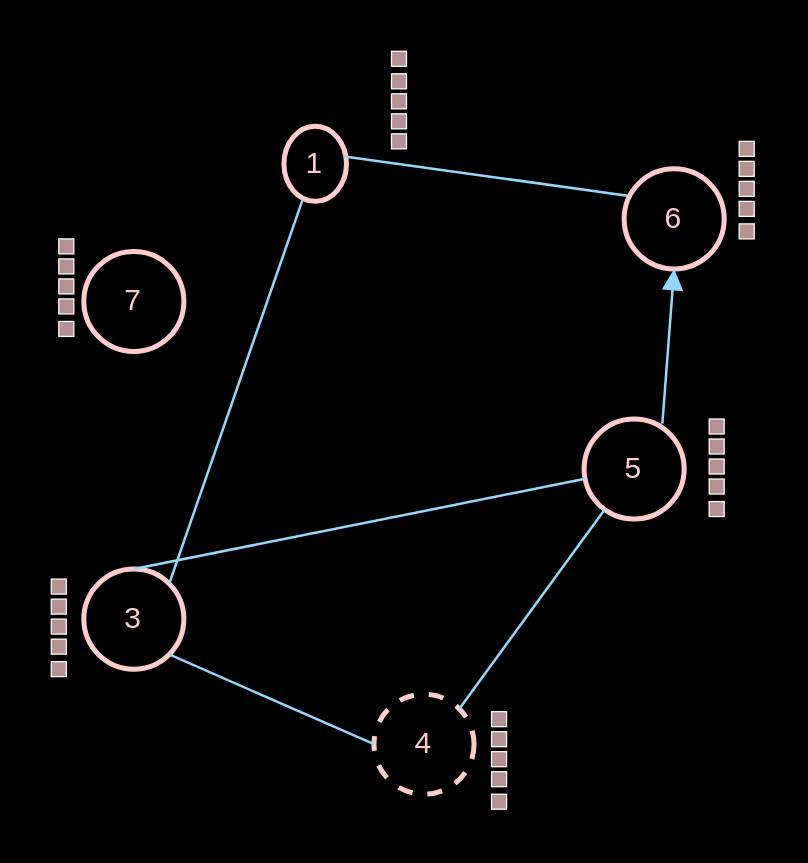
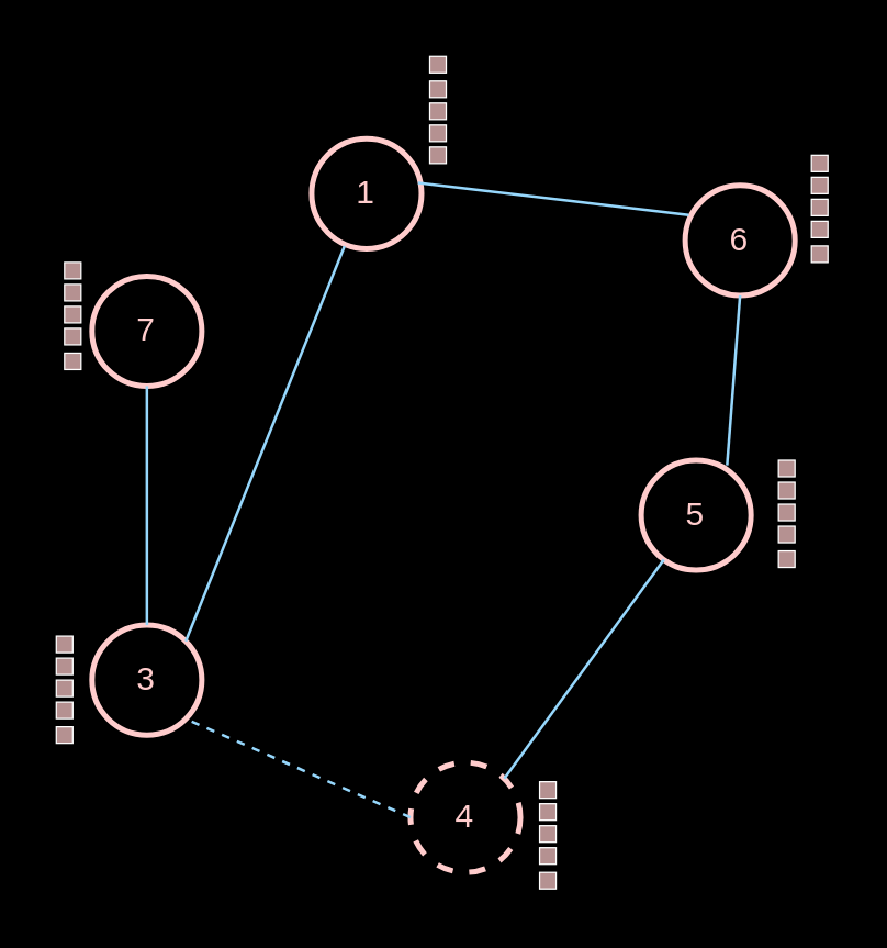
  <mxCell id="0" />
  <mxCell id="1" parent="0" />
  <mxCell id="2" value="7" style="ellipse;whiteSpace=wrap;html=1;aspect=fixed;strokeWidth=2;fillColor=#000000;fontColor=#FFCCCC;strokeColor=#FFCCCC;" vertex="1" parent="1"><mxGeometry x="33" y="100" width="40" height="40" as="geometry" /></mxCell>
  <mxCell id="3" value="3" style="ellipse;whiteSpace=wrap;html=1;aspect=fixed;strokeWidth=2;fillColor=#000000;fontColor=#FFCCCC;strokeColor=#FFCCCC;" vertex="1" parent="1"><mxGeometry x="33" y="227" width="40" height="40" as="geometry" /></mxCell>
  <mxCell id="4" value="6" style="ellipse;whiteSpace=wrap;html=1;aspect=fixed;strokeWidth=2;fillColor=#000000;fontColor=#FFCCCC;strokeColor=#FFCCCC;" vertex="1" parent="1"><mxGeometry x="249" y="67" width="40" height="40" as="geometry" /></mxCell>
  <mxCell id="5" value="5" style="ellipse;whiteSpace=wrap;html=1;aspect=fixed;strokeWidth=2;fillColor=#000000;fontColor=#FFCCCC;strokeColor=#FFCCCC;" vertex="1" parent="1"><mxGeometry x="233" y="167" width="40" height="40" as="geometry" /></mxCell>
  <mxCell id="6" value="4" style="ellipse;whiteSpace=wrap;html=1;aspect=fixed;strokeWidth=2;fillColor=#000000;fontColor=#FFCCCC;strokeColor=#FFCCCC;dashed=1;" vertex="1" parent="1"><mxGeometry x="149" y="277" width="40" height="40" as="geometry" /></mxCell>
- <mxCell id="7" value="1" style="ellipse;whiteSpace=wrap;html=1;aspect=fixed;strokeWidth=2;fillColor=#000000;fontColor=#FFCCCC;strokeColor=#FFCCCC;" vertex="1" parent="1"><mxGeometry x="113" y="50" width="25" height="30" as="geometry" /></mxCell>
+ <mxCell id="7" value="1" style="ellipse;whiteSpace=wrap;html=1;aspect=fixed;strokeWidth=2;fillColor=#000000;fontColor=#FFCCCC;strokeColor=#FFCCCC;" vertex="1" parent="1"><mxGeometry x="113" y="50" width="40" height="40" as="geometry" /></mxCell>
  <mxCell id="8" value="" style="endArrow=none;html=1;rounded=0;exitX=1;exitY=0;exitDx=0;exitDy=0;strokeColor=#96D7FC;" edge="1" parent="1" source="6" target="5"><mxGeometry width="50" height="50" relative="1" as="geometry"><mxPoint x="174" y="272" as="sourcePoint" /><mxPoint x="224" y="222" as="targetPoint" /></mxGeometry></mxCell>
- <mxCell id="9" value="" style="endArrow=block;html=1;rounded=0;exitX=0.782;exitY=0.047;exitDx=0;exitDy=0;strokeColor=#96D7FC;entryX=0.5;entryY=1;entryDx=0;entryDy=0;exitPerimeter=0;" edge="1" parent="1" source="5" target="4"><mxGeometry width="50" height="50" relative="1" as="geometry"><mxPoint x="253" y="167" as="sourcePoint" /><mxPoint x="317" y="77" as="targetPoint" /></mxGeometry></mxCell>
- <mxCell id="10" value="" style="endArrow=none;html=1;rounded=0;exitX=0;exitY=0.5;exitDx=0;exitDy=0;entryX=1;entryY=1;entryDx=0;entryDy=0;strokeColor=#96D7FC;" edge="1" parent="1" source="6" target="3"><mxGeometry width="50" height="50" relative="1" as="geometry"><mxPoint x="174" y="272" as="sourcePoint" /><mxPoint x="224" y="222" as="targetPoint" /></mxGeometry></mxCell>
- <mxCell id="11" value="" style="endArrow=none;html=1;rounded=0;exitX=0.5;exitY=0;exitDx=0;exitDy=0;strokeColor=#96D7FC;" edge="1" parent="1" source="3" target="5"><mxGeometry width="50" height="50" relative="1" as="geometry"><mxPoint x="158" y="261" as="sourcePoint" /><mxPoint x="208" y="211" as="targetPoint" /></mxGeometry></mxCell>
+ <mxCell id="9" value="" style="endArrow=none;html=1;rounded=0;exitX=0.782;exitY=0.047;exitDx=0;exitDy=0;strokeColor=#96D7FC;entryX=0.5;entryY=1;entryDx=0;entryDy=0;exitPerimeter=0;" edge="1" parent="1" source="5" target="4"><mxGeometry width="50" height="50" relative="1" as="geometry"><mxPoint x="253" y="167" as="sourcePoint" /><mxPoint x="317" y="77" as="targetPoint" /></mxGeometry></mxCell>
+ <mxCell id="10" value="" style="endArrow=none;html=1;rounded=0;exitX=0;exitY=0.5;exitDx=0;exitDy=0;entryX=1;entryY=1;entryDx=0;entryDy=0;strokeColor=#96D7FC;dashed=1;" edge="1" parent="1" source="6" target="3"><mxGeometry width="50" height="50" relative="1" as="geometry"><mxPoint x="174" y="272" as="sourcePoint" /><mxPoint x="224" y="222" as="targetPoint" /></mxGeometry></mxCell>
+ <mxCell id="11" value="" style="endArrow=none;html=1;rounded=0;exitX=0.5;exitY=0;exitDx=0;exitDy=0;entryX=0.5;entryY=1;entryDx=0;entryDy=0;strokeColor=#96D7FC;" edge="1" parent="1" source="3" target="2"><mxGeometry width="50" height="50" relative="1" as="geometry"><mxPoint x="158" y="261" as="sourcePoint" /><mxPoint x="208" y="211" as="targetPoint" /></mxGeometry></mxCell>
  <mxCell id="12" value="" style="endArrow=none;html=1;rounded=0;exitX=1;exitY=0;exitDx=0;exitDy=0;entryX=0.299;entryY=0.977;entryDx=0;entryDy=0;entryPerimeter=0;strokeColor=#96D7FC;" edge="1" parent="1" source="3" target="7"><mxGeometry width="50" height="50" relative="1" as="geometry"><mxPoint x="158" y="261" as="sourcePoint" /><mxPoint x="208" y="211" as="targetPoint" /></mxGeometry></mxCell>
  <mxCell id="13" value="" style="endArrow=none;html=1;rounded=0;entryX=0.033;entryY=0.268;entryDx=0;entryDy=0;entryPerimeter=0;exitX=0.968;exitY=0.402;exitDx=0;exitDy=0;exitPerimeter=0;strokeColor=#96D7FC;" edge="1" parent="1" source="7" target="4"><mxGeometry width="50" height="50" relative="1" as="geometry"><mxPoint x="158" y="207" as="sourcePoint" /><mxPoint x="208" y="157" as="targetPoint" /></mxGeometry></mxCell>
  <mxCell id="14" value="" style="whiteSpace=wrap;html=1;aspect=fixed;fillColor=#B59191;strokeColor=#FFFFFF;strokeWidth=0.5;" vertex="1" parent="1"><mxGeometry x="196" y="284" width="6" height="6" as="geometry" /></mxCell>
  <mxCell id="15" value="" style="whiteSpace=wrap;html=1;aspect=fixed;fillColor=#B59191;strokeColor=#FFFFFF;strokeWidth=0.5;" vertex="1" parent="1"><mxGeometry x="196" y="292" width="6" height="6" as="geometry" /></mxCell>
  <mxCell id="16" value="" style="whiteSpace=wrap;html=1;aspect=fixed;fillColor=#B59191;strokeColor=#FFFFFF;strokeWidth=0.5;" vertex="1" parent="1"><mxGeometry x="196" y="300" width="6" height="6" as="geometry" /></mxCell>
  <mxCell id="17" value="" style="whiteSpace=wrap;html=1;aspect=fixed;fillColor=#B59191;strokeColor=#FFFFFF;strokeWidth=0.5;" vertex="1" parent="1"><mxGeometry x="196" y="317" width="6" height="6" as="geometry" /></mxCell>
  <mxCell id="18" value="" style="whiteSpace=wrap;html=1;aspect=fixed;fillColor=#B59191;strokeColor=#FFFFFF;strokeWidth=0.5;" vertex="1" parent="1"><mxGeometry x="196" y="308" width="6" height="6" as="geometry" /></mxCell>
  <mxCell id="19" value="" style="whiteSpace=wrap;html=1;aspect=fixed;fillColor=#B59191;strokeColor=#FFFFFF;strokeWidth=0.5;" vertex="1" parent="1"><mxGeometry x="283" y="167" width="6" height="6" as="geometry" /></mxCell>
  <mxCell id="20" value="" style="whiteSpace=wrap;html=1;aspect=fixed;fillColor=#B59191;strokeColor=#FFFFFF;strokeWidth=0.5;" vertex="1" parent="1"><mxGeometry x="283" y="175" width="6" height="6" as="geometry" /></mxCell>
  <mxCell id="21" value="" style="whiteSpace=wrap;html=1;aspect=fixed;fillColor=#B59191;strokeColor=#FFFFFF;strokeWidth=0.5;" vertex="1" parent="1"><mxGeometry x="283" y="183" width="6" height="6" as="geometry" /></mxCell>
  <mxCell id="22" value="" style="whiteSpace=wrap;html=1;aspect=fixed;fillColor=#B59191;strokeColor=#FFFFFF;strokeWidth=0.5;" vertex="1" parent="1"><mxGeometry x="283" y="200" width="6" height="6" as="geometry" /></mxCell>
  <mxCell id="23" value="" style="whiteSpace=wrap;html=1;aspect=fixed;fillColor=#B59191;strokeColor=#FFFFFF;strokeWidth=0.5;" vertex="1" parent="1"><mxGeometry x="283" y="191" width="6" height="6" as="geometry" /></mxCell>
  <mxCell id="24" value="" style="whiteSpace=wrap;html=1;aspect=fixed;fillColor=#B59191;strokeColor=#FFFFFF;strokeWidth=0.5;" vertex="1" parent="1"><mxGeometry x="295" y="56" width="6" height="6" as="geometry" /></mxCell>
  <mxCell id="25" value="" style="whiteSpace=wrap;html=1;aspect=fixed;fillColor=#B59191;strokeColor=#FFFFFF;strokeWidth=0.5;" vertex="1" parent="1"><mxGeometry x="295" y="64" width="6" height="6" as="geometry" /></mxCell>
  <mxCell id="26" value="" style="whiteSpace=wrap;html=1;aspect=fixed;fillColor=#B59191;strokeColor=#FFFFFF;strokeWidth=0.5;" vertex="1" parent="1"><mxGeometry x="295" y="72" width="6" height="6" as="geometry" /></mxCell>
  <mxCell id="27" value="" style="whiteSpace=wrap;html=1;aspect=fixed;fillColor=#B59191;strokeColor=#FFFFFF;strokeWidth=0.5;" vertex="1" parent="1"><mxGeometry x="295" y="89" width="6" height="6" as="geometry" /></mxCell>
  <mxCell id="28" value="" style="whiteSpace=wrap;html=1;aspect=fixed;fillColor=#B59191;strokeColor=#FFFFFF;strokeWidth=0.5;" vertex="1" parent="1"><mxGeometry x="295" y="80" width="6" height="6" as="geometry" /></mxCell>
  <mxCell id="29" value="" style="whiteSpace=wrap;html=1;aspect=fixed;fillColor=#B59191;strokeColor=#FFFFFF;strokeWidth=0.5;" vertex="1" parent="1"><mxGeometry x="156" y="29" width="6" height="6" as="geometry" /></mxCell>
  <mxCell id="30" value="" style="whiteSpace=wrap;html=1;aspect=fixed;fillColor=#B59191;strokeColor=#FFFFFF;strokeWidth=0.5;" vertex="1" parent="1"><mxGeometry x="156" y="37" width="6" height="6" as="geometry" /></mxCell>
  <mxCell id="31" value="" style="whiteSpace=wrap;html=1;aspect=fixed;fillColor=#B59191;strokeColor=#FFFFFF;strokeWidth=0.5;" vertex="1" parent="1"><mxGeometry x="156" y="45" width="6" height="6" as="geometry" /></mxCell>
  <mxCell id="32" value="" style="whiteSpace=wrap;html=1;aspect=fixed;fillColor=#B59191;strokeColor=#FFFFFF;strokeWidth=0.5;" vertex="1" parent="1"><mxGeometry x="156" y="20" width="6" height="6" as="geometry" /></mxCell>
  <mxCell id="33" value="" style="whiteSpace=wrap;html=1;aspect=fixed;fillColor=#B59191;strokeColor=#FFFFFF;strokeWidth=0.5;" vertex="1" parent="1"><mxGeometry x="156" y="53" width="6" height="6" as="geometry" /></mxCell>
  <mxCell id="34" value="" style="whiteSpace=wrap;html=1;aspect=fixed;fillColor=#B59191;strokeColor=#FFFFFF;strokeWidth=0.5;" vertex="1" parent="1"><mxGeometry x="20" y="231" width="6" height="6" as="geometry" /></mxCell>
  <mxCell id="35" value="" style="whiteSpace=wrap;html=1;aspect=fixed;fillColor=#B59191;strokeColor=#FFFFFF;strokeWidth=0.5;" vertex="1" parent="1"><mxGeometry x="20" y="239" width="6" height="6" as="geometry" /></mxCell>
  <mxCell id="36" value="" style="whiteSpace=wrap;html=1;aspect=fixed;fillColor=#B59191;strokeColor=#FFFFFF;strokeWidth=0.5;" vertex="1" parent="1"><mxGeometry x="20" y="247" width="6" height="6" as="geometry" /></mxCell>
  <mxCell id="37" value="" style="whiteSpace=wrap;html=1;aspect=fixed;fillColor=#B59191;strokeColor=#FFFFFF;strokeWidth=0.5;" vertex="1" parent="1"><mxGeometry x="20" y="264" width="6" height="6" as="geometry" /></mxCell>
  <mxCell id="38" value="" style="whiteSpace=wrap;html=1;aspect=fixed;fillColor=#B59191;strokeColor=#FFFFFF;strokeWidth=0.5;" vertex="1" parent="1"><mxGeometry x="20" y="255" width="6" height="6" as="geometry" /></mxCell>
  <mxCell id="39" value="" style="whiteSpace=wrap;html=1;aspect=fixed;fillColor=#B59191;strokeColor=#FFFFFF;strokeWidth=0.5;" vertex="1" parent="1"><mxGeometry x="23" y="95" width="6" height="6" as="geometry" /></mxCell>
  <mxCell id="40" value="" style="whiteSpace=wrap;html=1;aspect=fixed;fillColor=#B59191;strokeColor=#FFFFFF;strokeWidth=0.5;" vertex="1" parent="1"><mxGeometry x="23" y="103" width="6" height="6" as="geometry" /></mxCell>
  <mxCell id="41" value="" style="whiteSpace=wrap;html=1;aspect=fixed;fillColor=#B59191;strokeColor=#FFFFFF;strokeWidth=0.5;" vertex="1" parent="1"><mxGeometry x="23" y="111" width="6" height="6" as="geometry" /></mxCell>
  <mxCell id="42" value="" style="whiteSpace=wrap;html=1;aspect=fixed;fillColor=#B59191;strokeColor=#FFFFFF;strokeWidth=0.5;" vertex="1" parent="1"><mxGeometry x="23" y="128" width="6" height="6" as="geometry" /></mxCell>
  <mxCell id="43" value="" style="whiteSpace=wrap;html=1;aspect=fixed;fillColor=#B59191;strokeColor=#FFFFFF;strokeWidth=0.5;" vertex="1" parent="1"><mxGeometry x="23" y="119" width="6" height="6" as="geometry" /></mxCell>
